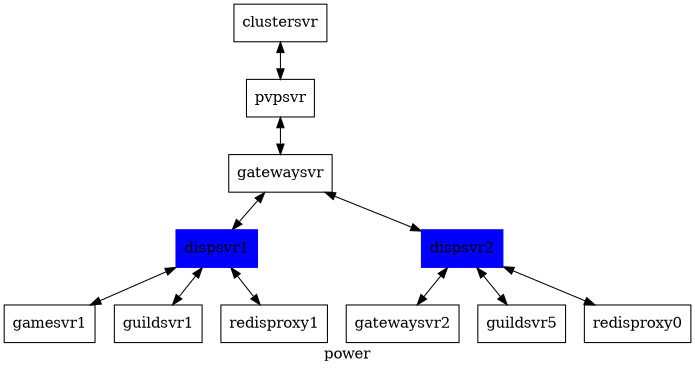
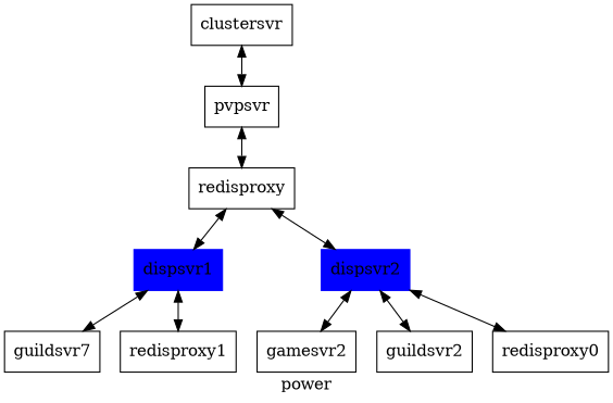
  digraph {
    label=power
    rankdir=TB
    node [shape=box]
    edge [dir=both]
    pvpsvr
-   gatewaysvr
+   gatewaysvr [label=redisproxy]
    dispsvr1 [color=blue style=filled]
    dispsvr2 [color=blue style=filled]
    clustersvr
-   gamesvr1
-   guildsvr1
+   guildsvr1 [label=guildsvr7]
    redisproxy1
-   gamesvr2 [label=gatewaysvr2]
-   guildsvr2 [label=guildsvr5]
+   gamesvr2
+   guildsvr2
    n11 [label=redisproxy0]
    pvpsvr -> gatewaysvr
    gatewaysvr -> dispsvr1
    gatewaysvr -> dispsvr2
-   dispsvr1 -> gamesvr1
    dispsvr1 -> guildsvr1
    dispsvr1 -> redisproxy1
    dispsvr2 -> gamesvr2
    dispsvr2 -> guildsvr2
    dispsvr2 -> n11
    clustersvr -> pvpsvr
  }
